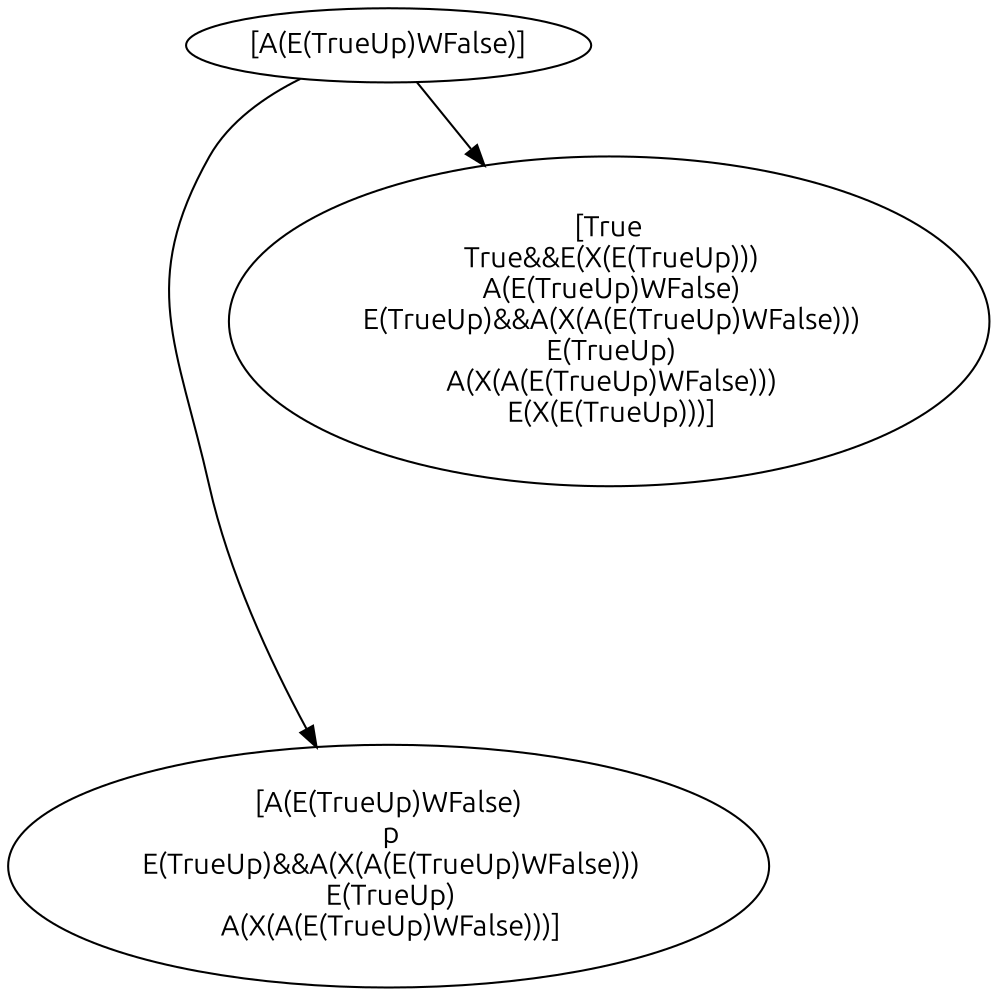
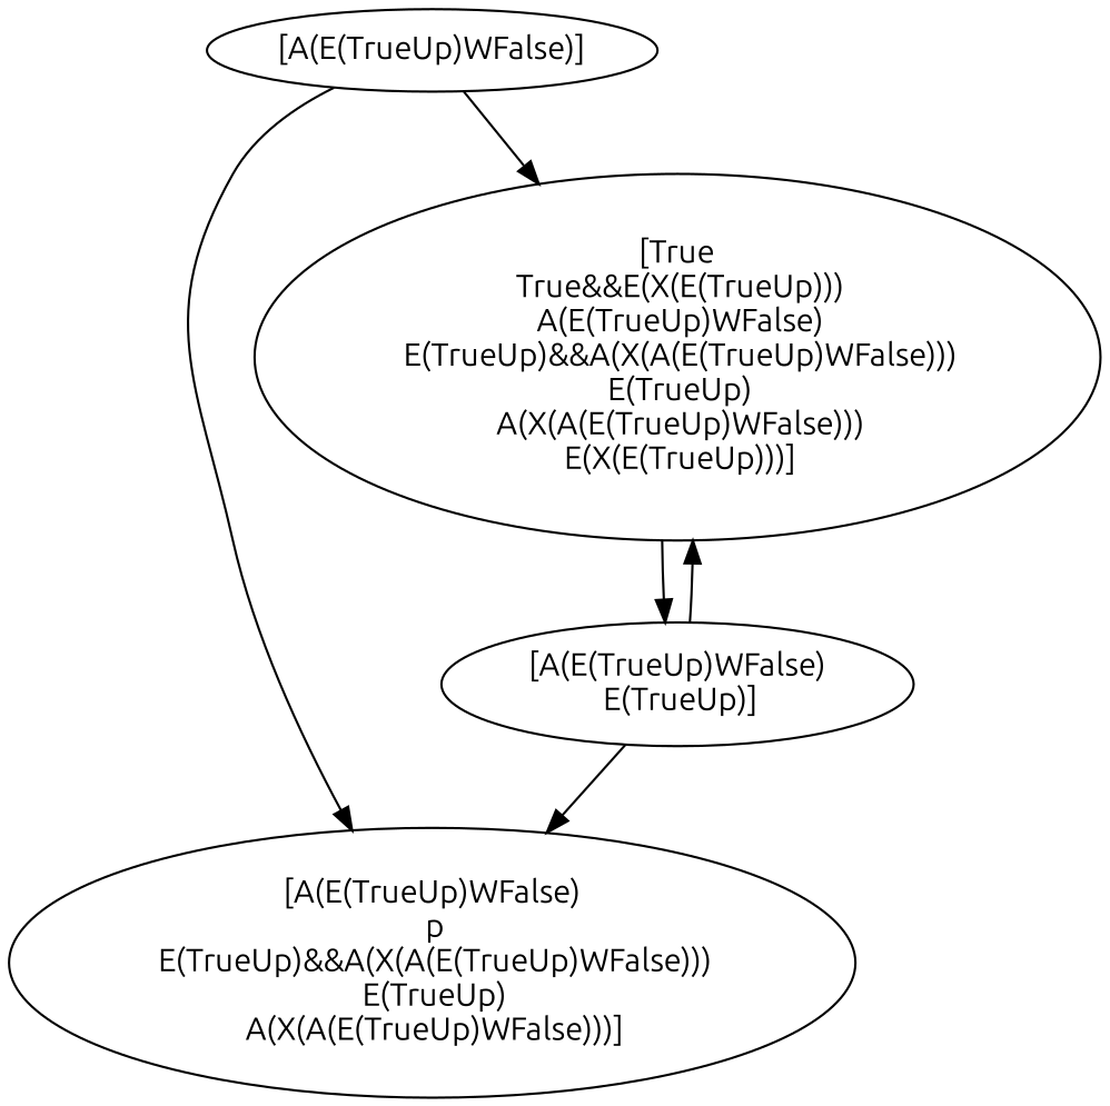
  digraph {
    fontname=Ubuntu
    node [fontname=Ubuntu]
    edge [fontname=Ubuntu]
    n1 [label="[A(E(TrueUp)WFalse)]"]
    n2 [label="[A(E(TrueUp)WFalse)\n p\n E(TrueUp)&&A(X(A(E(TrueUp)WFalse)))\n E(TrueUp)\n A(X(A(E(TrueUp)WFalse)))]"]
    n3 [label="[True\n True&&E(X(E(TrueUp)))\n A(E(TrueUp)WFalse)\n E(TrueUp)&&A(X(A(E(TrueUp)WFalse)))\n E(TrueUp)\n A(X(A(E(TrueUp)WFalse)))\n E(X(E(TrueUp)))]"]
+   n4 [label="[A(E(TrueUp)WFalse)\n E(TrueUp)]"]
    n1 -> n2
    n1 -> n3
+   n3 -> n4
+   n4 -> n2
+   n4 -> n3
  }
